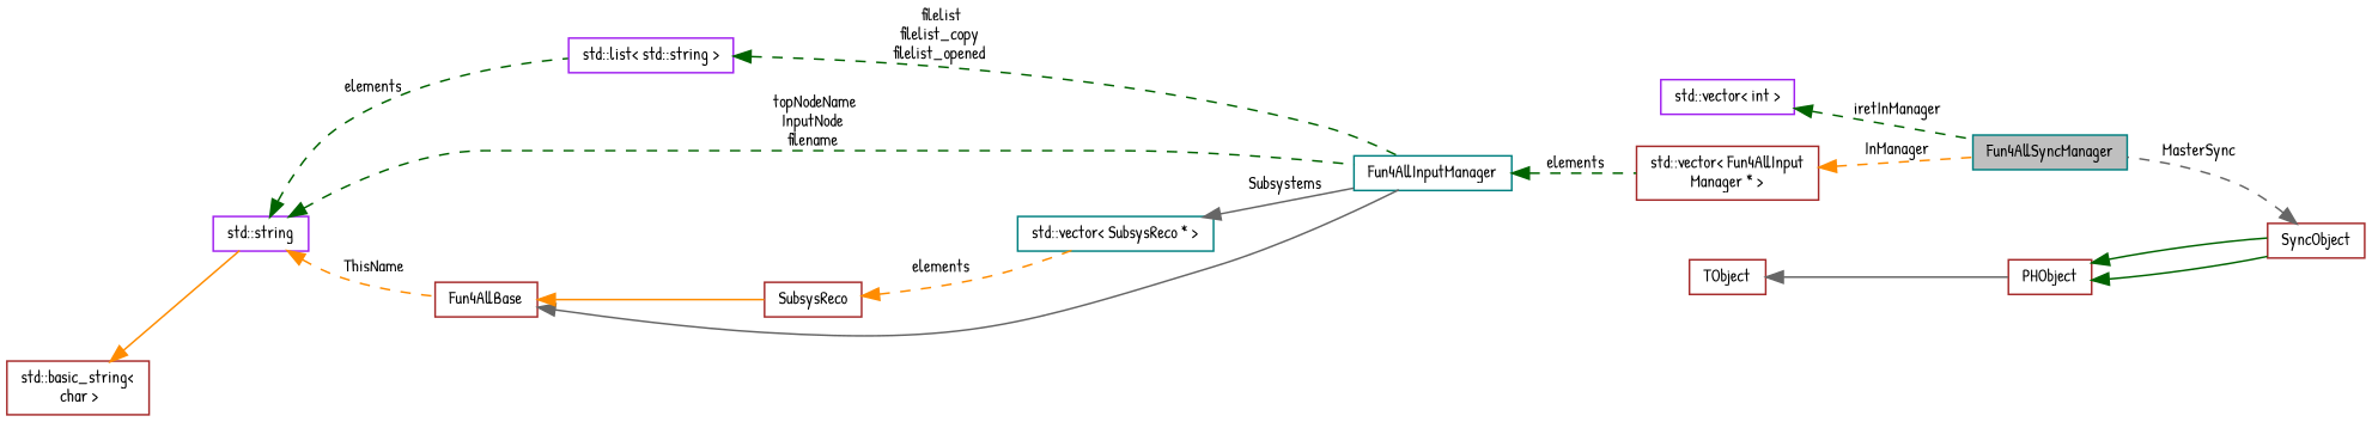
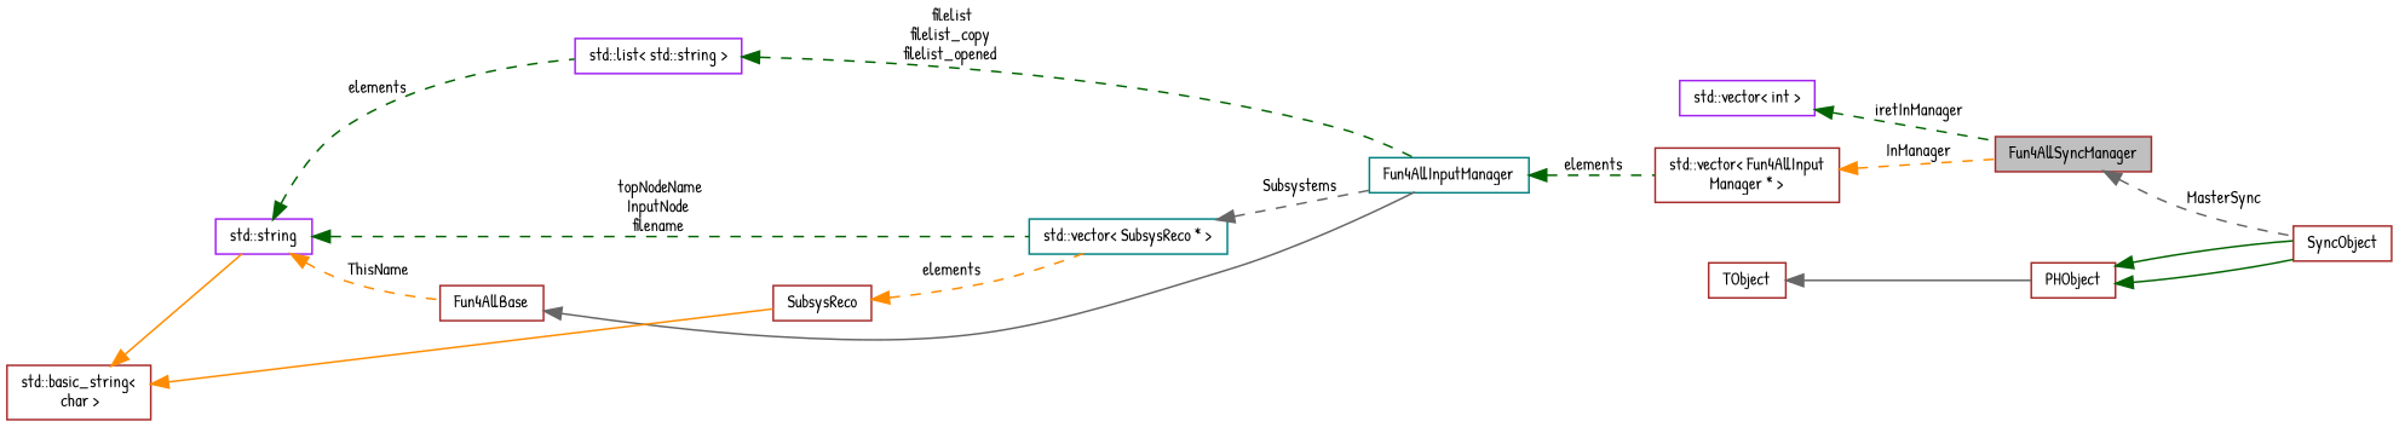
  digraph {
    fontname="Patrick Hand"
    rankdir=LR
    node [color=brown fontname="Patrick Hand" fontsize=10 shape=record]
    edge [color=darkgreen dir=back fontname="Patrick Hand" fontsize=10 labelfontname=FreeSans labelfontsize=10 style=dashed]
-   n1 [color=teal fillcolor=grey75 fontcolor=black height=0.2 label=Fun4AllSyncManager style=filled width=0.4]
+   n1 [fillcolor=grey75 fontcolor=black height=0.2 label=Fun4AllSyncManager style=filled width=0.4]
    n2 [color=teal height=0.2 label=Fun4AllInputManager width=0.4]
    n3 [height=0.2 label="std::vector\< Fun4AllInput\lManager * \>" width=0.4]
    n4 [height=0.2 label=Fun4AllBase width=0.4]
    n5 [height=0.2 label=SubsysReco width=0.4]
    n6 [color=teal height=0.2 label="std::vector\< SubsysReco * \>" width=0.4]
    n7 [color=purple height=0.2 label="std::string" width=0.4]
    n8 [color=purple height=0.2 label="std::list\< std::string \>" width=0.4]
    n9 [height=0.2 label="std::basic_string\<\l char \>" width=0.4]
    n10 [height=0.2 label=SyncObject width=0.4]
    n11 [height=0.2 label=PHObject width=0.4]
    n12 [height=0.2 label=TObject width=0.4]
    n13 [color=purple height=0.2 label="std::vector\< int \>" width=0.4]
    n2 -> n3 [label=" elements"]
    n3 -> n1 [color=darkorange label=" InManager"]
    n4 -> n2 [color=gray40 style=solid]
-   n4 -> n5 [color=darkorange style=solid]
+   n9 -> n5 [color=darkorange style=solid]
    n5 -> n6 [color=darkorange label=" elements"]
-   n6 -> n2 [color=gray40 label=" Subsystems" style=solid]
-   n7 -> n2 [label=" topNodeName\nInputNode\nfilename"]
+   n6 -> n2 [color=gray40 label=" Subsystems"]
+   n7 -> n6 [label=" topNodeName\nInputNode\nfilename"]
    n7 -> n4 [color=darkorange label=" ThisName"]
    n7 -> n8 [label=" elements"]
    n8 -> n2 [label=" filelist\nfilelist_copy\nfilelist_opened"]
    n9 -> n7 [color=darkorange style=solid]
-   n10 -> n1 [color=gray40 label=" MasterSync"]
+   n1 -> n10 [color=gray40 label=" MasterSync"]
    n11 -> n10 [style=solid]
    n11 -> n10 [style=solid]
    n12 -> n11 [color=gray40 style=solid]
    n13 -> n1 [label=" iretInManager"]
  }
